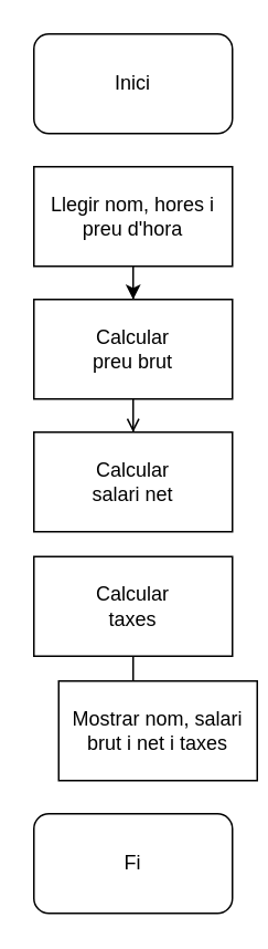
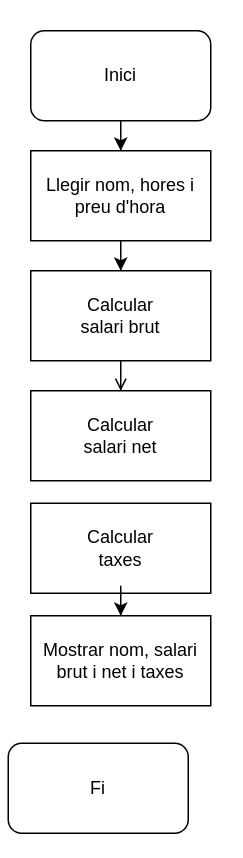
  <mxCell id="0" />
  <mxCell id="1" parent="0" />
+ <mxCell id="2" value="" style="edgeStyle=orthogonalEdgeStyle;rounded=0;orthogonalLoop=1;jettySize=auto;html=1;entryX=0.5;entryY=0;entryDx=0;entryDy=0;" parent="1" source="3" target="5" edge="1"><mxGeometry relative="1" as="geometry"><mxPoint x="80" y="120" as="targetPoint" /></mxGeometry></mxCell>
  <mxCell id="3" value="&lt;div&gt;Inici&lt;/div&gt;" style="rounded=1;whiteSpace=wrap;html=1;" parent="1" vertex="1"><mxGeometry x="20" y="20" width="120" height="60" as="geometry" /></mxCell>
  <mxCell id="4" value="" style="edgeStyle=orthogonalEdgeStyle;rounded=0;orthogonalLoop=1;jettySize=auto;html=1;" edge="1" parent="1" source="5" target="9"><mxGeometry relative="1" as="geometry" /></mxCell>
  <mxCell id="5" value="&lt;div&gt;Llegir nom, hores i preu d'hora&lt;br&gt;&lt;/div&gt;" style="rounded=0;whiteSpace=wrap;html=1;" parent="1" vertex="1"><mxGeometry x="20" y="100" width="120" height="60" as="geometry" /></mxCell>
  <mxCell id="6" value="" style="edgeStyle=orthogonalEdgeStyle;rounded=0;orthogonalLoop=1;jettySize=auto;html=1;" parent="1" edge="1"><mxGeometry relative="1" as="geometry"><mxPoint x="80" y="140" as="sourcePoint" /></mxGeometry></mxCell>
- <mxCell id="7" value="&lt;div&gt;Fi&lt;/div&gt;" style="whiteSpace=wrap;html=1;rounded=1;glass=0;" parent="1" vertex="1"><mxGeometry x="20" y="490" width="120" height="60" as="geometry" /></mxCell>
+ <mxCell id="7" value="&lt;div&gt;Fi&lt;/div&gt;" style="whiteSpace=wrap;html=1;rounded=1;glass=0;" parent="1" vertex="1"><mxGeometry x="5" y="495" width="120" height="60" as="geometry" /></mxCell>
  <mxCell id="8" value="" style="edgeStyle=orthogonalEdgeStyle;rounded=0;orthogonalLoop=1;jettySize=auto;html=1;endArrow=open;" edge="1" parent="1" source="9" target="10"><mxGeometry relative="1" as="geometry" /></mxCell>
- <mxCell id="9" value="&lt;div&gt;Calcular &lt;br&gt;&lt;/div&gt;preu brut" style="rounded=0;whiteSpace=wrap;html=1;" vertex="1" parent="1"><mxGeometry x="20" y="180" width="120" height="60" as="geometry" /></mxCell>
+ <mxCell id="9" value="&lt;div&gt;Calcular &lt;br&gt;&lt;/div&gt;salari brut" style="rounded=0;whiteSpace=wrap;html=1;" vertex="1" parent="1"><mxGeometry x="20" y="180" width="120" height="60" as="geometry" /></mxCell>
  <mxCell id="10" value="&lt;div&gt;Calcular &lt;br&gt;&lt;/div&gt;salari net" style="rounded=0;whiteSpace=wrap;html=1;" vertex="1" parent="1"><mxGeometry x="20" y="260" width="120" height="60" as="geometry" /></mxCell>
  <mxCell id="11" value="&lt;div&gt;Calcular &lt;br&gt;&lt;/div&gt;taxes" style="rounded=0;whiteSpace=wrap;html=1;" vertex="1" parent="1"><mxGeometry x="20" y="335" width="120" height="60" as="geometry" /></mxCell>
  <mxCell id="12" value="" style="edgeStyle=orthogonalEdgeStyle;rounded=0;orthogonalLoop=1;jettySize=auto;html=1;exitX=0.5;exitY=1;exitDx=0;exitDy=0;" edge="1" parent="1" source="11" target="13"><mxGeometry relative="1" as="geometry"><mxPoint x="80" y="550" as="sourcePoint" /></mxGeometry></mxCell>
- <mxCell id="13" value="Mostrar nom, salari brut i net i taxes" style="rounded=0;whiteSpace=wrap;html=1;" vertex="1" parent="1"><mxGeometry x="35" y="410" width="120" height="60" as="geometry" /></mxCell>
+ <mxCell id="13" value="Mostrar nom, salari brut i net i taxes" style="rounded=0;whiteSpace=wrap;html=1;" vertex="1" parent="1"><mxGeometry x="20" y="410" width="120" height="60" as="geometry" /></mxCell>
